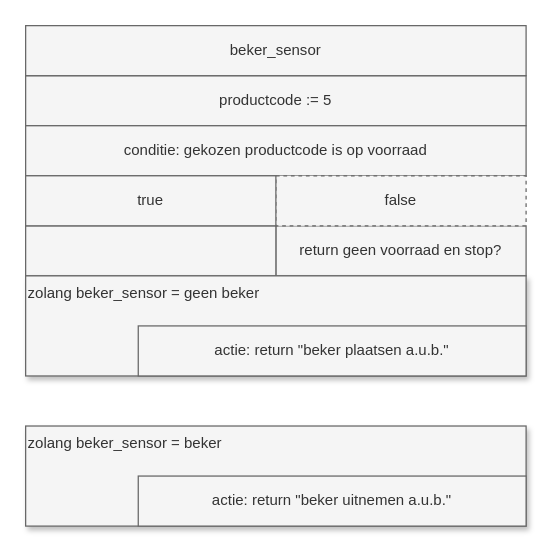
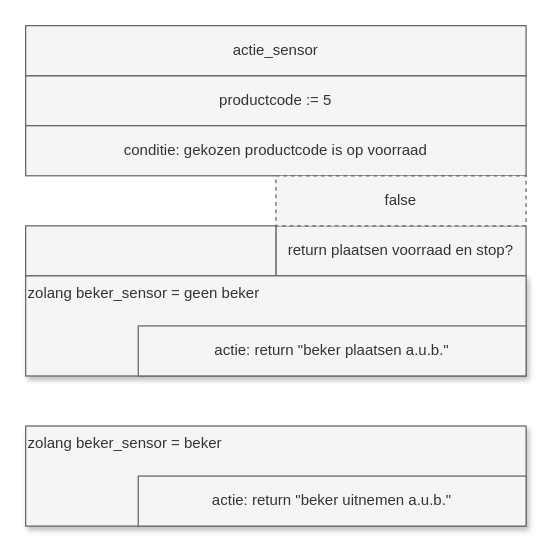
  <mxCell id="0" />
  <mxCell id="1" parent="0" />
  <mxCell id="2" value="productcode := 5" style="html=1;shadow=0;whiteSpace=wrap;labelPosition=center;verticalLabelPosition=middle;align=center;verticalAlign=middle;fillColor=#f5f5f5;fontColor=#333333;strokeColor=#666666;" parent="1" vertex="1"><mxGeometry x="20" y="60" width="400" height="40" as="geometry" /></mxCell>
  <mxCell id="3" value="conditie: gekozen productcode is op voorraad" style="html=1;shadow=0;whiteSpace=wrap;labelPosition=center;verticalLabelPosition=middle;align=center;verticalAlign=middle;fillColor=#f5f5f5;fontColor=#333333;strokeColor=#666666;" parent="1" vertex="1"><mxGeometry x="20" y="100" width="400" height="40" as="geometry" /></mxCell>
- <mxCell id="4" value="return geen voorraad en stop?" style="whiteSpace=wrap;html=1;shadow=0;fillColor=#f5f5f5;fontColor=#333333;strokeColor=#666666;" parent="1" vertex="1"><mxGeometry x="220" y="180" width="200" height="40" as="geometry" /></mxCell>
+ <mxCell id="4" value="return plaatsen voorraad en stop?" style="whiteSpace=wrap;html=1;shadow=0;fillColor=#f5f5f5;fontColor=#333333;strokeColor=#666666;" parent="1" vertex="1"><mxGeometry x="220" y="180" width="200" height="40" as="geometry" /></mxCell>
  <mxCell id="5" value="" style="whiteSpace=wrap;html=1;shadow=0;fillColor=#f5f5f5;fontColor=#333333;strokeColor=#666666;" parent="1" vertex="1"><mxGeometry x="20" y="180" width="200" height="40" as="geometry" /></mxCell>
  <mxCell id="6" value="false" style="whiteSpace=wrap;html=1;shadow=0;fillColor=#f5f5f5;fontColor=#333333;strokeColor=#666666;dashed=1;" parent="1" vertex="1"><mxGeometry x="220" y="140" width="200" height="40" as="geometry" /></mxCell>
- <mxCell id="7" value="true" style="whiteSpace=wrap;html=1;shadow=0;fillColor=#f5f5f5;fontColor=#333333;strokeColor=#666666;" parent="1" vertex="1"><mxGeometry x="20" y="140" width="200" height="40" as="geometry" /></mxCell>
  <mxCell id="8" value="zolang beker_sensor = geen beker" style="html=1;shadow=1;whiteSpace=wrap;labelPosition=center;verticalLabelPosition=middle;align=left;verticalAlign=top;fillColor=#f5f5f5;fontColor=#333333;strokeColor=#666666;" vertex="1" parent="1"><mxGeometry x="20" y="220" width="400" height="80" as="geometry" /></mxCell>
  <mxCell id="9" value="actie: return &quot;beker plaatsen a.u.b.&quot;" style="whiteSpace=wrap;html=1;shadow=0;fillColor=#f5f5f5;fontColor=#333333;strokeColor=#666666;" vertex="1" parent="1"><mxGeometry x="110" y="260" width="310" height="40" as="geometry" /></mxCell>
  <mxCell id="10" value="zolang beker_sensor = beker" style="html=1;shadow=1;whiteSpace=wrap;labelPosition=center;verticalLabelPosition=middle;align=left;verticalAlign=top;fillColor=#f5f5f5;fontColor=#333333;strokeColor=#666666;" vertex="1" parent="1"><mxGeometry x="20" y="340" width="400" height="80" as="geometry" /></mxCell>
  <mxCell id="11" value="actie: return &quot;beker uitnemen a.u.b.&quot;" style="whiteSpace=wrap;html=1;shadow=0;fillColor=#f5f5f5;fontColor=#333333;strokeColor=#666666;" vertex="1" parent="1"><mxGeometry x="110" y="380" width="310" height="40" as="geometry" /></mxCell>
- <mxCell id="12" value="beker_sensor" style="html=1;shadow=0;whiteSpace=wrap;labelPosition=center;verticalLabelPosition=middle;align=center;verticalAlign=middle;fillColor=#f5f5f5;fontColor=#333333;strokeColor=#666666;" vertex="1" parent="1"><mxGeometry x="20" y="20" width="400" height="40" as="geometry" /></mxCell>
+ <mxCell id="12" value="actie_sensor" style="html=1;shadow=0;whiteSpace=wrap;labelPosition=center;verticalLabelPosition=middle;align=center;verticalAlign=middle;fillColor=#f5f5f5;fontColor=#333333;strokeColor=#666666;" vertex="1" parent="1"><mxGeometry x="20" y="20" width="400" height="40" as="geometry" /></mxCell>
